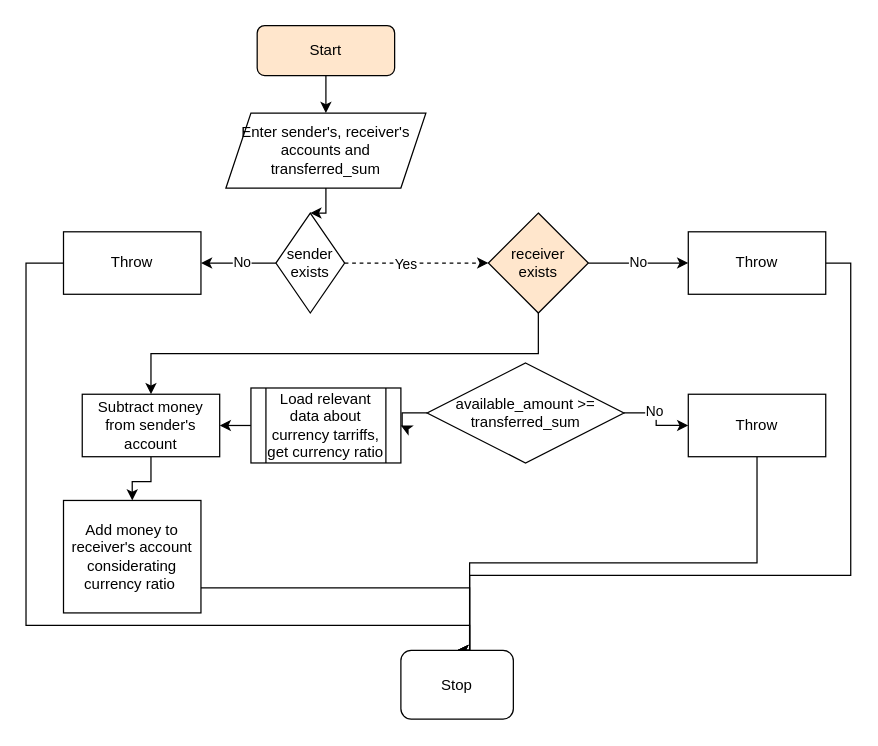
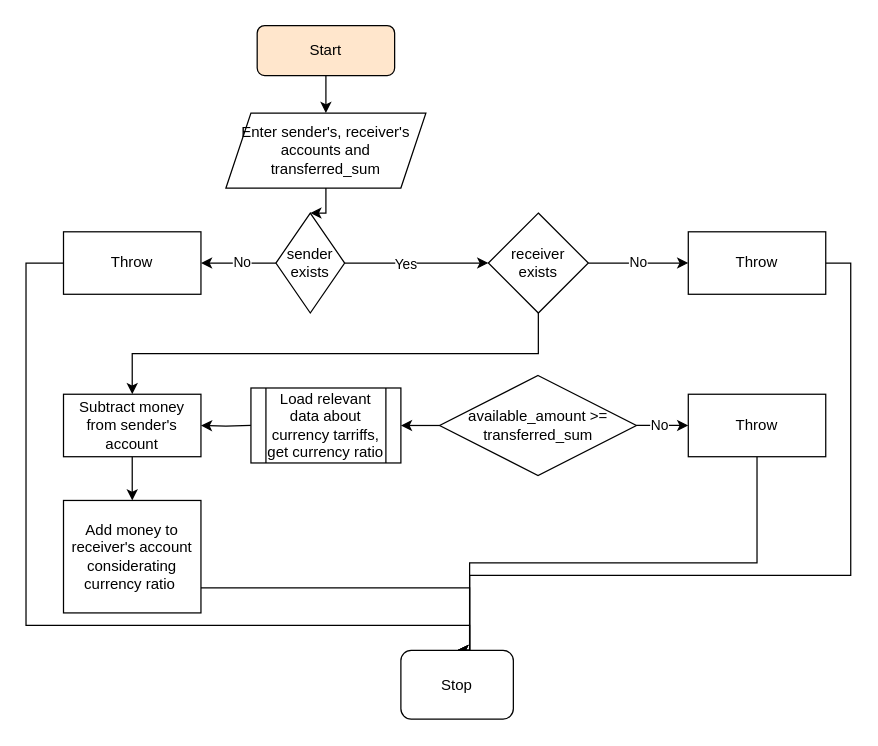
  <mxCell id="0" />
  <mxCell id="1" parent="0" />
  <mxCell id="2" style="edgeStyle=orthogonalEdgeStyle;rounded=0;orthogonalLoop=1;jettySize=auto;html=1;exitX=0.5;exitY=1;exitDx=0;exitDy=0;entryX=0.5;entryY=0;entryDx=0;entryDy=0;" parent="1" source="3" target="5" edge="1"><mxGeometry relative="1" as="geometry" /></mxCell>
  <mxCell id="3" value="Start" style="rounded=1;whiteSpace=wrap;html=1;fillColor=#ffe6cc;" parent="1" vertex="1"><mxGeometry x="205" y="20" width="110" height="40" as="geometry" /></mxCell>
  <mxCell id="4" style="edgeStyle=orthogonalEdgeStyle;rounded=0;orthogonalLoop=1;jettySize=auto;html=1;" parent="1" source="5" target="10" edge="1"><mxGeometry relative="1" as="geometry"><mxPoint x="260" y="190" as="targetPoint" /></mxGeometry></mxCell>
  <mxCell id="5" value="Enter sender's, receiver's accounts and transferred_sum" style="shape=parallelogram;perimeter=parallelogramPerimeter;whiteSpace=wrap;html=1;fixedSize=1;" parent="1" vertex="1"><mxGeometry x="180" y="90" width="160" height="60" as="geometry" /></mxCell>
  <mxCell id="6" style="edgeStyle=orthogonalEdgeStyle;rounded=0;orthogonalLoop=1;jettySize=auto;html=1;entryX=1;entryY=0.5;entryDx=0;entryDy=0;" parent="1" source="10" target="12" edge="1"><mxGeometry relative="1" as="geometry" /></mxCell>
  <mxCell id="7" value="No" style="edgeLabel;html=1;align=center;verticalAlign=middle;resizable=0;points=[];" parent="6" vertex="1" connectable="0"><mxGeometry x="-0.194" y="1" relative="1" as="geometry"><mxPoint x="-4" y="-2" as="offset" /></mxGeometry></mxCell>
- <mxCell id="8" style="edgeStyle=orthogonalEdgeStyle;rounded=0;orthogonalLoop=1;jettySize=auto;html=1;entryX=0;entryY=0.5;entryDx=0;entryDy=0;dashed=1;" parent="1" source="10" target="16" edge="1"><mxGeometry relative="1" as="geometry" /></mxCell>
+ <mxCell id="8" style="edgeStyle=orthogonalEdgeStyle;rounded=0;orthogonalLoop=1;jettySize=auto;html=1;entryX=0;entryY=0.5;entryDx=0;entryDy=0;" parent="1" source="10" target="16" edge="1"><mxGeometry relative="1" as="geometry" /></mxCell>
  <mxCell id="9" value="Yes" style="edgeLabel;html=1;align=center;verticalAlign=middle;resizable=0;points=[];" parent="8" vertex="1" connectable="0"><mxGeometry x="-0.162" relative="1" as="geometry"><mxPoint as="offset" /></mxGeometry></mxCell>
  <mxCell id="10" value="sender exists" style="rhombus;whiteSpace=wrap;html=1;" parent="1" vertex="1"><mxGeometry x="220" y="170" width="55" height="80" as="geometry" /></mxCell>
  <mxCell id="11" style="edgeStyle=orthogonalEdgeStyle;rounded=0;orthogonalLoop=1;jettySize=auto;html=1;entryX=0.5;entryY=0;entryDx=0;entryDy=0;" parent="1" source="12" target="30" edge="1"><mxGeometry relative="1" as="geometry"><Array as="points"><mxPoint x="20" y="210" /><mxPoint x="20" y="500" /><mxPoint x="375" y="500" /></Array></mxGeometry></mxCell>
  <mxCell id="12" value="Throw" style="rounded=0;whiteSpace=wrap;html=1;" parent="1" vertex="1"><mxGeometry x="50" y="185" width="110" height="50" as="geometry" /></mxCell>
  <mxCell id="13" style="edgeStyle=orthogonalEdgeStyle;rounded=0;orthogonalLoop=1;jettySize=auto;html=1;entryX=0;entryY=0.5;entryDx=0;entryDy=0;" parent="1" source="16" target="18" edge="1"><mxGeometry relative="1" as="geometry" /></mxCell>
  <mxCell id="14" value="No" style="edgeLabel;html=1;align=center;verticalAlign=middle;resizable=0;points=[];" parent="13" vertex="1" connectable="0"><mxGeometry x="-0.016" y="2" relative="1" as="geometry"><mxPoint y="1" as="offset" /></mxGeometry></mxCell>
  <mxCell id="15" style="edgeStyle=orthogonalEdgeStyle;rounded=0;orthogonalLoop=1;jettySize=auto;html=1;exitX=0.5;exitY=1;exitDx=0;exitDy=0;" parent="1" source="16" target="27" edge="1"><mxGeometry relative="1" as="geometry" /></mxCell>
- <mxCell id="16" value="receiver &lt;br&gt;exists" style="rhombus;whiteSpace=wrap;html=1;fillColor=#ffe6cc;" parent="1" vertex="1"><mxGeometry x="390" y="170" width="80" height="80" as="geometry" /></mxCell>
+ <mxCell id="16" value="receiver &lt;br&gt;exists" style="rhombus;whiteSpace=wrap;html=1;" parent="1" vertex="1"><mxGeometry x="390" y="170" width="80" height="80" as="geometry" /></mxCell>
  <mxCell id="17" style="edgeStyle=orthogonalEdgeStyle;rounded=0;orthogonalLoop=1;jettySize=auto;html=1;entryX=0.5;entryY=0;entryDx=0;entryDy=0;" parent="1" source="18" target="30" edge="1"><mxGeometry relative="1" as="geometry"><Array as="points"><mxPoint x="680" y="210" /><mxPoint x="680" y="460" /><mxPoint x="375" y="460" /></Array></mxGeometry></mxCell>
  <mxCell id="18" value="Throw" style="rounded=0;whiteSpace=wrap;html=1;" parent="1" vertex="1"><mxGeometry x="550" y="185" width="110" height="50" as="geometry" /></mxCell>
  <mxCell id="19" style="edgeStyle=orthogonalEdgeStyle;rounded=0;orthogonalLoop=1;jettySize=auto;html=1;entryX=0;entryY=0.5;entryDx=0;entryDy=0;" parent="1" source="22" target="24" edge="1"><mxGeometry relative="1" as="geometry" /></mxCell>
  <mxCell id="20" value="No" style="edgeLabel;html=1;align=center;verticalAlign=middle;resizable=0;points=[];" parent="19" vertex="1" connectable="0"><mxGeometry x="-0.11" y="-2" relative="1" as="geometry"><mxPoint y="-3" as="offset" /></mxGeometry></mxCell>
  <mxCell id="21" style="edgeStyle=orthogonalEdgeStyle;rounded=0;orthogonalLoop=1;jettySize=auto;html=1;entryX=1;entryY=0.5;entryDx=0;entryDy=0;" parent="1" source="22" edge="1"><mxGeometry relative="1" as="geometry"><mxPoint x="320" y="340" as="targetPoint" /></mxGeometry></mxCell>
- <mxCell id="22" value="available_amount &amp;gt;= transferred_sum" style="rhombus;whiteSpace=wrap;html=1;" parent="1" vertex="1"><mxGeometry x="341" y="290" width="157.5" height="80" as="geometry" /></mxCell>
+ <mxCell id="22" value="available_amount &amp;gt;= transferred_sum" style="rhombus;whiteSpace=wrap;html=1;" parent="1" vertex="1"><mxGeometry x="351" y="300" width="157.5" height="80" as="geometry" /></mxCell>
  <mxCell id="23" style="edgeStyle=orthogonalEdgeStyle;rounded=0;orthogonalLoop=1;jettySize=auto;html=1;entryX=0.5;entryY=0;entryDx=0;entryDy=0;" parent="1" source="24" target="30" edge="1"><mxGeometry relative="1" as="geometry"><mxPoint x="605" y="400" as="targetPoint" /><Array as="points"><mxPoint x="605" y="450" /><mxPoint x="375" y="450" /></Array></mxGeometry></mxCell>
  <mxCell id="24" value="Throw" style="rounded=0;whiteSpace=wrap;html=1;" parent="1" vertex="1"><mxGeometry x="550" y="315" width="110" height="50" as="geometry" /></mxCell>
  <mxCell id="25" style="edgeStyle=orthogonalEdgeStyle;rounded=0;orthogonalLoop=1;jettySize=auto;html=1;entryX=1;entryY=0.5;entryDx=0;entryDy=0;" parent="1" target="27" edge="1"><mxGeometry relative="1" as="geometry"><mxPoint x="200" y="340" as="sourcePoint" /></mxGeometry></mxCell>
  <mxCell id="26" style="edgeStyle=orthogonalEdgeStyle;rounded=0;orthogonalLoop=1;jettySize=auto;html=1;entryX=0.5;entryY=0;entryDx=0;entryDy=0;" parent="1" source="27" target="29" edge="1"><mxGeometry relative="1" as="geometry" /></mxCell>
- <mxCell id="27" value="Subtract money from sender's account" style="rounded=0;whiteSpace=wrap;html=1;" parent="1" vertex="1"><mxGeometry x="65" y="315" width="110" height="50" as="geometry" /></mxCell>
+ <mxCell id="27" value="Subtract money from sender's account" style="rounded=0;whiteSpace=wrap;html=1;" parent="1" vertex="1"><mxGeometry x="50" y="315" width="110" height="50" as="geometry" /></mxCell>
  <mxCell id="28" style="edgeStyle=orthogonalEdgeStyle;rounded=0;orthogonalLoop=1;jettySize=auto;html=1;entryX=0.5;entryY=0;entryDx=0;entryDy=0;" parent="1" source="29" target="30" edge="1"><mxGeometry relative="1" as="geometry"><Array as="points"><mxPoint x="375" y="470" /></Array></mxGeometry></mxCell>
  <mxCell id="29" value="Add money to receiver's account considerating currency ratio&amp;nbsp;" style="rounded=0;whiteSpace=wrap;html=1;" parent="1" vertex="1"><mxGeometry x="50" y="400" width="110" height="90" as="geometry" /></mxCell>
  <mxCell id="30" value="Stop" style="rounded=1;whiteSpace=wrap;html=1;" parent="1" vertex="1"><mxGeometry x="320" y="520" width="90" height="55" as="geometry" /></mxCell>
  <mxCell id="31" value="Load relevant data about currency tarriffs,&lt;br&gt;get currency ratio" style="shape=process;whiteSpace=wrap;html=1;backgroundOutline=1;" parent="1" vertex="1"><mxGeometry x="200" y="310" width="120" height="60" as="geometry" /></mxCell>
